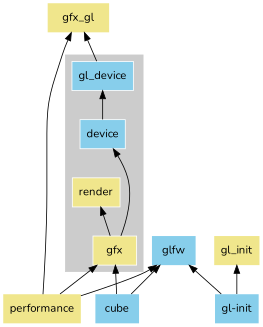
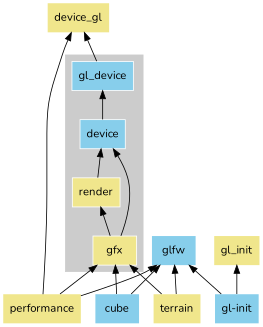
  digraph {
    fontname=Nunito
    rankdir=BT
    node [fillcolor=khaki fontname=Nunito shape=none style=filled]
    edge [fontname=Nunito]
    gfx [color=white shape=box]
    render [color=white shape=box]
    device [color=white fillcolor=skyblue shape=box]
    gl_device [color=white fillcolor=skyblue shape=box]
-   gfx_gl
+   gfx_gl [label=device_gl]
    cube [fillcolor=skyblue]
    glfw [fillcolor=skyblue]
+   terrain
    "gl-init" [fillcolor=skyblue]
    gl_init
    performance
    subgraph cluster_1 {
      color=gray80
      style=filled
      gfx
      render
      device
      gl_device
    }
    gfx -> render
    gfx -> device
+   render -> device
    device -> gl_device
    gl_device -> gfx_gl
    cube -> gfx
    cube -> glfw
+   terrain -> gfx
+   terrain -> glfw
    "gl-init" -> glfw
    "gl-init" -> gl_init
    performance -> gfx
    performance -> gfx_gl
    performance -> glfw
  }
